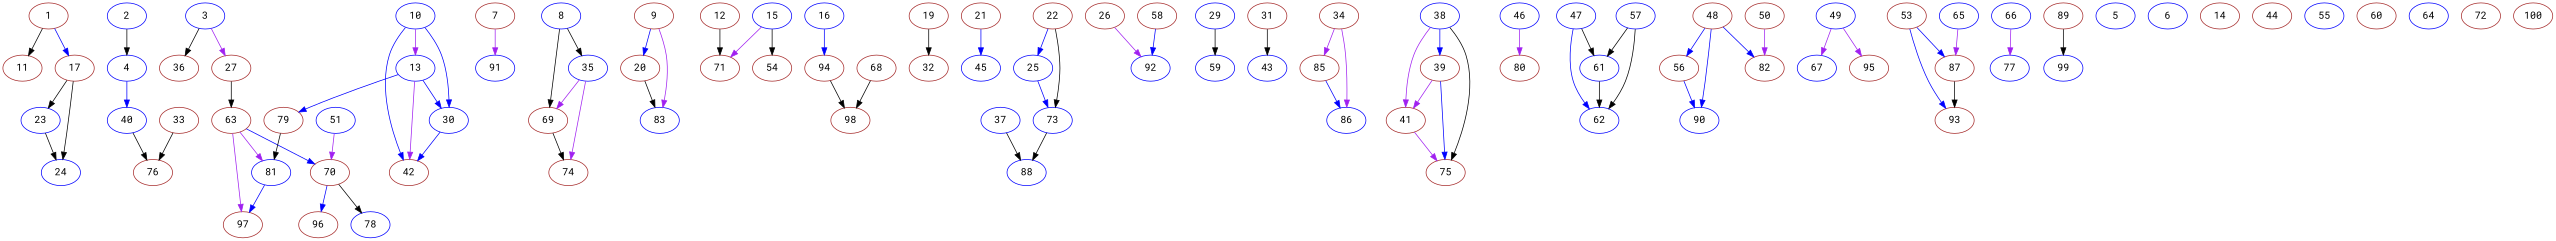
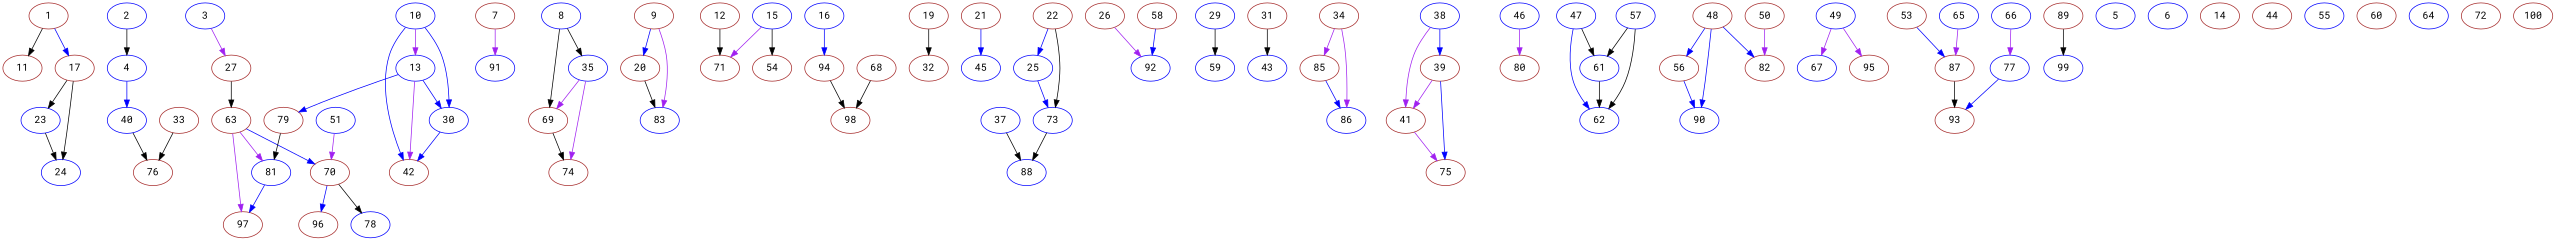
  digraph {
    fontname="Roboto Mono"
    node [color=brown fontname="Roboto Mono"]
    edge [color=black fontname="Roboto Mono"]
    1
    11
    17
    23 [color=blue]
    24 [color=blue]
    2 [color=blue]
    4 [color=blue]
    40 [color=blue]
    76
    3 [color=blue]
    27
-   36
    63
    81 [color=blue]
    70
    97
    91 [color=blue]
    7
    8 [color=blue]
    35 [color=blue]
    69
    74
    9
    20
    83 [color=blue]
    10 [color=blue]
    13 [color=blue]
    30 [color=blue]
    42
    79
    12
    71
    15 [color=blue]
    54
    16 [color=blue]
    94
    98
    33
    19
    32
    45 [color=blue]
    21
    25 [color=blue]
    22
    73 [color=blue]
    88 [color=blue]
    92 [color=blue]
    26
    78 [color=blue]
    96
    29 [color=blue]
    59 [color=blue]
    43 [color=blue]
    31
    34
    85
    86 [color=blue]
    37 [color=blue]
    38 [color=blue]
    39
    41
    75
    46 [color=blue]
    80
    47 [color=blue]
    61 [color=blue]
    62 [color=blue]
    48
    56
    82
    90 [color=blue]
    49 [color=blue]
    67 [color=blue]
    95
    50
    51 [color=blue]
    53
    87
    93
    57 [color=blue]
    58
    65 [color=blue]
    66 [color=blue]
    77 [color=blue]
    68
    99 [color=blue]
    89
    5 [color=blue]
    6 [color=blue]
    14
    44
    55 [color=blue]
    60
    64 [color=blue]
    72
    100
    1 -> 11
    1 -> 17 [color=blue]
    17 -> 23
    17 -> 24
    23 -> 24
    2 -> 4
    4 -> 40 [color=blue]
    40 -> 76
    3 -> 27 [color=purple]
-   3 -> 36
    27 -> 63
    63 -> 81 [color=purple]
    63 -> 70 [color=blue]
    63 -> 97 [color=purple]
    81 -> 97 [color=blue]
    70 -> 78
    70 -> 96 [color=blue]
    7 -> 91 [color=purple]
    8 -> 35
    8 -> 69
    35 -> 69 [color=purple]
    35 -> 74 [color=purple]
    69 -> 74
    9 -> 20 [color=blue]
    9 -> 83 [color=purple]
    20 -> 83
    10 -> 13 [color=purple]
    10 -> 30 [color=blue]
    10 -> 42 [color=blue]
    13 -> 30 [color=blue]
    13 -> 42 [color=purple]
    13 -> 79 [color=blue]
    30 -> 42 [color=blue]
    79 -> 81
    12 -> 71
    15 -> 71 [color=purple]
    15 -> 54
    16 -> 94 [color=blue]
    94 -> 98
    33 -> 76
    19 -> 32
    21 -> 45 [color=blue]
    25 -> 73 [color=blue]
    22 -> 25 [color=blue]
    22 -> 73
    73 -> 88
    26 -> 92 [color=purple]
    29 -> 59
    31 -> 43
    34 -> 85 [color=purple]
    34 -> 86 [color=purple]
    85 -> 86 [color=blue]
    37 -> 88
    38 -> 39 [color=blue]
    38 -> 41 [color=purple]
-   38 -> 75
    39 -> 41 [color=purple]
    39 -> 75 [color=blue]
    41 -> 75 [color=purple]
    46 -> 80 [color=purple]
    47 -> 61
    47 -> 62 [color=blue]
    61 -> 62
    48 -> 56 [color=blue]
    48 -> 82 [color=blue]
    48 -> 90 [color=blue]
    56 -> 90 [color=blue]
    49 -> 67 [color=purple]
    49 -> 95 [color=purple]
    50 -> 82 [color=purple]
    51 -> 70 [color=purple]
    53 -> 87 [color=blue]
-   53 -> 93 [color=blue]
+   77 -> 93 [color=blue]
    87 -> 93
    57 -> 61
    57 -> 62
    58 -> 92 [color=blue]
    65 -> 87 [color=purple]
    66 -> 77 [color=purple]
    68 -> 98
    89 -> 99
  }
